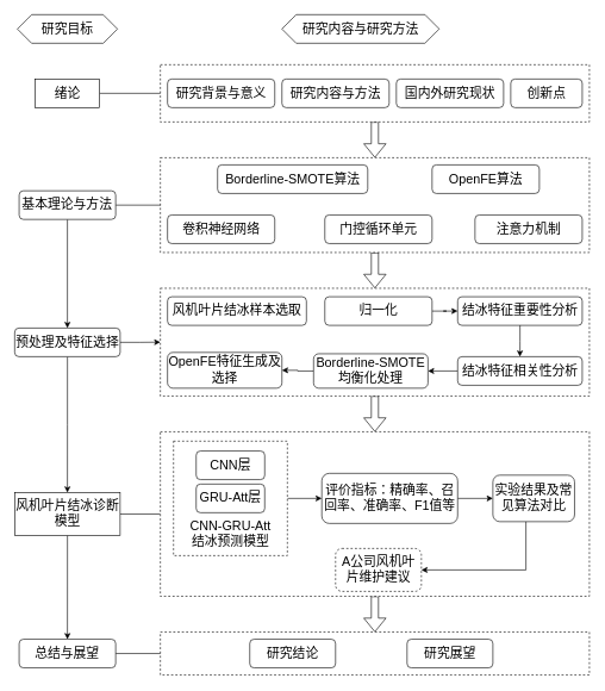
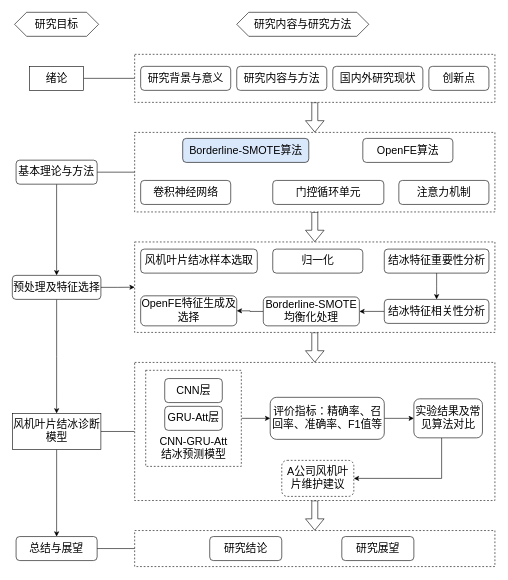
  <mxCell id="0" />
  <mxCell id="1" parent="0" />
  <mxCell id="2" style="edgeStyle=orthogonalEdgeStyle;rounded=0;orthogonalLoop=1;jettySize=auto;html=1;entryX=0.5;entryY=0;entryDx=0;entryDy=0;shape=flexArrow;" parent="1" source="3" target="6" edge="1"><mxGeometry relative="1" as="geometry" /></mxCell>
  <mxCell id="3" value="" style="rounded=0;whiteSpace=wrap;html=1;dashed=1;" parent="1" vertex="1"><mxGeometry x="223.75" y="402.5" width="600" height="150.63" as="geometry" /></mxCell>
  <mxCell id="4" style="edgeStyle=orthogonalEdgeStyle;rounded=0;orthogonalLoop=1;jettySize=auto;html=1;shape=flexArrow;" parent="1" source="6" target="9" edge="1"><mxGeometry relative="1" as="geometry" /></mxCell>
  <mxCell id="5" style="edgeStyle=orthogonalEdgeStyle;rounded=0;orthogonalLoop=1;jettySize=auto;html=1;entryX=1;entryY=0.5;entryDx=0;entryDy=0;endArrow=none;endFill=0;" parent="1" source="6" target="42" edge="1"><mxGeometry relative="1" as="geometry" /></mxCell>
  <mxCell id="6" value="" style="rounded=0;whiteSpace=wrap;html=1;dashed=1;" parent="1" vertex="1"><mxGeometry x="223.75" y="603.13" width="600" height="230" as="geometry" /></mxCell>
  <mxCell id="7" style="edgeStyle=orthogonalEdgeStyle;rounded=0;orthogonalLoop=1;jettySize=auto;html=1;" parent="1" source="8" target="45" edge="1"><mxGeometry relative="1" as="geometry" /></mxCell>
  <mxCell id="8" value="" style="rounded=0;whiteSpace=wrap;html=1;dashed=1;" parent="1" vertex="1"><mxGeometry x="242.13" y="616.26" width="159.25" height="160" as="geometry" /></mxCell>
  <mxCell id="9" value="" style="rounded=0;whiteSpace=wrap;html=1;dashed=1;" parent="1" vertex="1"><mxGeometry x="223.75" y="883.13" width="600" height="60" as="geometry" /></mxCell>
  <mxCell id="10" style="edgeStyle=orthogonalEdgeStyle;rounded=0;orthogonalLoop=1;jettySize=auto;html=1;entryX=0.5;entryY=0;entryDx=0;entryDy=0;shape=flexArrow;" parent="1" source="11" target="3" edge="1"><mxGeometry relative="1" as="geometry" /></mxCell>
  <mxCell id="11" value="" style="rounded=0;whiteSpace=wrap;html=1;dashed=1;" parent="1" vertex="1"><mxGeometry x="223.75" y="220" width="600" height="132.5" as="geometry" /></mxCell>
  <mxCell id="12" style="edgeStyle=orthogonalEdgeStyle;rounded=0;orthogonalLoop=1;jettySize=auto;html=1;entryX=0.5;entryY=0;entryDx=0;entryDy=0;shape=flexArrow;" parent="1" source="13" target="11" edge="1"><mxGeometry relative="1" as="geometry" /></mxCell>
  <mxCell id="13" value="" style="rounded=0;whiteSpace=wrap;html=1;dashed=1;" parent="1" vertex="1"><mxGeometry x="223.75" y="90" width="600" height="80" as="geometry" /></mxCell>
  <mxCell id="14" value="&lt;font style=&quot;font-size: 18px;&quot;&gt;研究目标&lt;/font&gt;" style="shape=hexagon;perimeter=hexagonPerimeter2;whiteSpace=wrap;html=1;fixedSize=1;" parent="1" vertex="1"><mxGeometry x="23.75" y="20" width="140" height="40" as="geometry" /></mxCell>
  <mxCell id="15" value="&lt;font style=&quot;font-size: 18px;&quot;&gt;研究内容与研究方法&lt;/font&gt;" style="shape=hexagon;perimeter=hexagonPerimeter2;whiteSpace=wrap;html=1;fixedSize=1;" parent="1" vertex="1"><mxGeometry x="393.75" y="20" width="220" height="40" as="geometry" /></mxCell>
  <mxCell id="16" style="edgeStyle=orthogonalEdgeStyle;rounded=0;orthogonalLoop=1;jettySize=auto;html=1;entryX=0;entryY=0.5;entryDx=0;entryDy=0;endArrow=none;endFill=0;" parent="1" source="17" target="13" edge="1"><mxGeometry relative="1" as="geometry" /></mxCell>
  <mxCell id="17" value="&lt;font style=&quot;font-size: 18px;&quot;&gt;绪论&lt;/font&gt;" style="whiteSpace=wrap;html=1;rounded=0;" parent="1" vertex="1"><mxGeometry x="48.75" y="110" width="90" height="40" as="geometry" /></mxCell>
  <mxCell id="18" value="&lt;font style=&quot;font-size: 18px;&quot;&gt;研究背景与意义&lt;/font&gt;" style="rounded=1;whiteSpace=wrap;html=1;" parent="1" vertex="1"><mxGeometry x="233.75" y="110" width="150" height="40" as="geometry" /></mxCell>
  <mxCell id="19" value="&lt;font style=&quot;font-size: 18px;&quot;&gt;研究内容与方法&lt;/font&gt;" style="rounded=1;whiteSpace=wrap;html=1;" parent="1" vertex="1"><mxGeometry x="393.75" y="110" width="150" height="40" as="geometry" /></mxCell>
  <mxCell id="20" value="&lt;font style=&quot;font-size: 18px;&quot;&gt;国内外研究现状&lt;/font&gt;" style="rounded=1;whiteSpace=wrap;html=1;" parent="1" vertex="1"><mxGeometry x="553.75" y="110" width="150" height="40" as="geometry" /></mxCell>
  <mxCell id="21" value="&lt;font style=&quot;font-size: 18px;&quot;&gt;创新点&lt;/font&gt;" style="rounded=1;whiteSpace=wrap;html=1;" parent="1" vertex="1"><mxGeometry x="713.75" y="110" width="100" height="40" as="geometry" /></mxCell>
  <mxCell id="22" style="edgeStyle=orthogonalEdgeStyle;rounded=0;orthogonalLoop=1;jettySize=auto;html=1;entryX=0.5;entryY=0;entryDx=0;entryDy=0;" parent="1" source="24" target="32" edge="1"><mxGeometry relative="1" as="geometry" /></mxCell>
  <mxCell id="23" style="edgeStyle=orthogonalEdgeStyle;rounded=0;orthogonalLoop=1;jettySize=auto;html=1;entryX=0;entryY=0.5;entryDx=0;entryDy=0;endArrow=none;endFill=0;" parent="1" source="24" target="11" edge="1"><mxGeometry relative="1" as="geometry" /></mxCell>
  <mxCell id="24" value="&lt;font style=&quot;font-size: 18px;&quot;&gt;基本理论与方法&lt;/font&gt;" style="rounded=1;whiteSpace=wrap;html=1;" parent="1" vertex="1"><mxGeometry x="26.25" y="266.25" width="135" height="40" as="geometry" /></mxCell>
- <mxCell id="25" value="&lt;font style=&quot;font-size: 18px;&quot;&gt;Borderline-SMOTE算法&lt;/font&gt;" style="rounded=1;whiteSpace=wrap;html=1;" parent="1" vertex="1"><mxGeometry x="303.75" y="230" width="210" height="40" as="geometry" /></mxCell>
+ <mxCell id="25" value="&lt;font style=&quot;font-size: 18px;&quot;&gt;Borderline-SMOTE算法&lt;/font&gt;" style="rounded=1;whiteSpace=wrap;html=1;fillColor=#dae8fc;" parent="1" vertex="1"><mxGeometry x="303.75" y="230" width="210" height="40" as="geometry" /></mxCell>
  <mxCell id="26" value="&lt;font style=&quot;font-size: 18px;&quot;&gt;OpenFE算法&lt;/font&gt;" style="rounded=1;whiteSpace=wrap;html=1;" parent="1" vertex="1"><mxGeometry x="603.75" y="230" width="150" height="40" as="geometry" /></mxCell>
  <mxCell id="27" value="&lt;span style=&quot;font-size: 18px;&quot;&gt;卷积神经网络&lt;/span&gt;" style="rounded=1;whiteSpace=wrap;html=1;" parent="1" vertex="1"><mxGeometry x="233.75" y="300" width="150" height="40" as="geometry" /></mxCell>
- <mxCell id="28" value="&lt;span style=&quot;font-size: 18px;&quot;&gt;门控循环单元&lt;/span&gt;" style="rounded=1;whiteSpace=wrap;html=1;" parent="1" vertex="1"><mxGeometry x="453.75" y="300" width="150" height="40" as="geometry" /></mxCell>
+ <mxCell id="28" value="&lt;span style=&quot;font-size: 18px;&quot;&gt;门控循环单元&lt;/span&gt;" style="rounded=1;whiteSpace=wrap;html=1;" parent="1" vertex="1"><mxGeometry x="453.75" y="300" width="185" height="40" as="geometry" /></mxCell>
  <mxCell id="29" value="&lt;span style=&quot;font-size: 18px;&quot;&gt;注意力机制&lt;/span&gt;" style="rounded=1;whiteSpace=wrap;html=1;" parent="1" vertex="1"><mxGeometry x="663.75" y="300" width="150" height="40" as="geometry" /></mxCell>
  <mxCell id="30" style="edgeStyle=orthogonalEdgeStyle;rounded=0;orthogonalLoop=1;jettySize=auto;html=1;entryX=0.5;entryY=0;entryDx=0;entryDy=0;" parent="1" source="32" target="42" edge="1"><mxGeometry relative="1" as="geometry" /></mxCell>
  <mxCell id="31" style="edgeStyle=orthogonalEdgeStyle;rounded=0;orthogonalLoop=1;jettySize=auto;html=1;entryX=0;entryY=0.5;entryDx=0;entryDy=0;" parent="1" source="32" target="3" edge="1"><mxGeometry relative="1" as="geometry" /></mxCell>
  <mxCell id="32" value="&lt;font style=&quot;font-size: 18px;&quot;&gt;预处理及特征选择&lt;/font&gt;" style="rounded=1;whiteSpace=wrap;html=1;" parent="1" vertex="1"><mxGeometry x="20" y="458.13" width="147.5" height="40" as="geometry" /></mxCell>
  <mxCell id="33" value="&lt;span style=&quot;font-size: 18px;&quot;&gt;风机叶片结冰样本选取&lt;/span&gt;" style="rounded=1;whiteSpace=wrap;html=1;" parent="1" vertex="1"><mxGeometry x="233.75" y="414.37" width="194.25" height="40" as="geometry" /></mxCell>
- <mxCell id="34" style="edgeStyle=orthogonalEdgeStyle;rounded=0;orthogonalLoop=1;jettySize=auto;html=1;" parent="1" source="35" target="40" edge="1"><mxGeometry relative="1" as="geometry" /></mxCell>
  <mxCell id="35" value="&lt;span style=&quot;font-size: 18px;&quot;&gt;归一化&lt;/span&gt;" style="rounded=1;whiteSpace=wrap;html=1;" parent="1" vertex="1"><mxGeometry x="453.75" y="414.37" width="150" height="40" as="geometry" /></mxCell>
  <mxCell id="36" style="edgeStyle=orthogonalEdgeStyle;rounded=0;orthogonalLoop=1;jettySize=auto;html=1;entryX=1;entryY=0.5;entryDx=0;entryDy=0;" parent="1" source="37" target="53" edge="1"><mxGeometry relative="1" as="geometry" /></mxCell>
  <mxCell id="37" value="&lt;font style=&quot;font-size: 18px;&quot;&gt;结冰特征相关性分析&lt;/font&gt;" style="rounded=1;whiteSpace=wrap;html=1;" parent="1" vertex="1"><mxGeometry x="639.5" y="498.13" width="174.25" height="40" as="geometry" /></mxCell>
  <mxCell id="38" value="&lt;span style=&quot;font-size: 18px;&quot;&gt;OpenFE特征生成及选择&lt;/span&gt;" style="rounded=1;whiteSpace=wrap;html=1;" parent="1" vertex="1"><mxGeometry x="233.75" y="492.2" width="160" height="50" as="geometry" /></mxCell>
  <mxCell id="39" style="edgeStyle=orthogonalEdgeStyle;rounded=0;orthogonalLoop=1;jettySize=auto;html=1;entryX=0.5;entryY=0;entryDx=0;entryDy=0;" parent="1" source="40" target="37" edge="1"><mxGeometry relative="1" as="geometry" /></mxCell>
  <mxCell id="40" value="&lt;font style=&quot;font-size: 18px;&quot;&gt;结冰特征重要性分析&lt;/font&gt;" style="rounded=1;whiteSpace=wrap;html=1;" parent="1" vertex="1"><mxGeometry x="639.5" y="414.37" width="174.25" height="40" as="geometry" /></mxCell>
  <mxCell id="41" style="edgeStyle=orthogonalEdgeStyle;rounded=0;orthogonalLoop=1;jettySize=auto;html=1;entryX=0.5;entryY=0;entryDx=0;entryDy=0;" parent="1" source="42" target="49" edge="1"><mxGeometry relative="1" as="geometry" /></mxCell>
  <mxCell id="42" value="&lt;font style=&quot;font-size: 18px;&quot;&gt;风机叶片结冰诊断模型&lt;/font&gt;" style="whiteSpace=wrap;html=1;rounded=0;" parent="1" vertex="1"><mxGeometry x="20" y="688.13" width="147.5" height="60" as="geometry" /></mxCell>
  <mxCell id="43" value="&lt;span style=&quot;font-size: 18px;&quot;&gt;GRU-Att层&lt;/span&gt;" style="rounded=1;whiteSpace=wrap;html=1;" parent="1" vertex="1"><mxGeometry x="273.82" y="676.26" width="95.87" height="40" as="geometry" /></mxCell>
  <mxCell id="44" style="edgeStyle=orthogonalEdgeStyle;rounded=0;orthogonalLoop=1;jettySize=auto;html=1;entryX=0;entryY=0.5;entryDx=0;entryDy=0;" parent="1" source="45" target="47" edge="1"><mxGeometry relative="1" as="geometry" /></mxCell>
  <mxCell id="45" value="&lt;span style=&quot;font-size: 18px;&quot;&gt;评价指标：精确率、召回率、准确率、F1值等&lt;/span&gt;" style="rounded=1;whiteSpace=wrap;html=1;" parent="1" vertex="1"><mxGeometry x="449.5" y="661.26" width="190" height="70" as="geometry" /></mxCell>
  <mxCell id="46" style="edgeStyle=orthogonalEdgeStyle;rounded=0;orthogonalLoop=1;jettySize=auto;html=1;entryX=1;entryY=0.5;entryDx=0;entryDy=0;" parent="1" source="47" target="56" edge="1"><mxGeometry relative="1" as="geometry"><Array as="points"><mxPoint x="735" y="796.26" /></Array></mxGeometry></mxCell>
  <mxCell id="47" value="&lt;span style=&quot;font-size: 18px;&quot;&gt;实验结果及常见算法对比&lt;/span&gt;" style="rounded=1;whiteSpace=wrap;html=1;" parent="1" vertex="1"><mxGeometry x="688.75" y="663.76" width="114.25" height="65" as="geometry" /></mxCell>
  <mxCell id="48" style="edgeStyle=orthogonalEdgeStyle;rounded=0;orthogonalLoop=1;jettySize=auto;html=1;entryX=0;entryY=0.5;entryDx=0;entryDy=0;endArrow=none;endFill=0;" parent="1" source="49" target="9" edge="1"><mxGeometry relative="1" as="geometry" /></mxCell>
  <mxCell id="49" value="&lt;font style=&quot;font-size: 18px;&quot;&gt;总结与展望&lt;/font&gt;" style="rounded=1;whiteSpace=wrap;html=1;" parent="1" vertex="1"><mxGeometry x="26.25" y="893.13" width="135" height="40" as="geometry" /></mxCell>
  <mxCell id="50" value="&lt;span style=&quot;font-size: 18px;&quot;&gt;研究结论&lt;/span&gt;" style="rounded=1;whiteSpace=wrap;html=1;" parent="1" vertex="1"><mxGeometry x="348.75" y="893.13" width="120" height="40" as="geometry" /></mxCell>
  <mxCell id="51" value="&lt;span style=&quot;font-size: 18px;&quot;&gt;研究展望&lt;/span&gt;" style="rounded=1;whiteSpace=wrap;html=1;" parent="1" vertex="1"><mxGeometry x="568.75" y="893.13" width="120" height="40" as="geometry" /></mxCell>
  <mxCell id="52" style="edgeStyle=orthogonalEdgeStyle;rounded=0;orthogonalLoop=1;jettySize=auto;html=1;" parent="1" source="53" target="38" edge="1"><mxGeometry relative="1" as="geometry" /></mxCell>
  <mxCell id="53" value="&lt;font style=&quot;font-size: 18px;&quot;&gt;Borderline-SMOTE均衡化处理&lt;/font&gt;" style="rounded=1;whiteSpace=wrap;html=1;" parent="1" vertex="1"><mxGeometry x="438" y="494.07" width="160" height="48.13" as="geometry" /></mxCell>
  <mxCell id="54" value="&lt;span style=&quot;font-size: 18px;&quot;&gt;CNN层&lt;/span&gt;" style="rounded=1;whiteSpace=wrap;html=1;" parent="1" vertex="1"><mxGeometry x="273.82" y="630" width="95.87" height="40" as="geometry" /></mxCell>
  <mxCell id="55" value="&lt;span style=&quot;font-size: 18px;&quot;&gt;CNN-GRU-Att结冰预测模型&lt;/span&gt;" style="rounded=1;whiteSpace=wrap;html=1;opacity=0;" parent="1" vertex="1"><mxGeometry x="255.66" y="726.26" width="132.19" height="40" as="geometry" /></mxCell>
  <mxCell id="56" value="&lt;span style=&quot;font-size: 18px;&quot;&gt;A公司风机叶片维护建议&lt;/span&gt;" style="rounded=1;whiteSpace=wrap;html=1;dashed=1;" parent="1" vertex="1"><mxGeometry x="468.75" y="766.26" width="120" height="60" as="geometry" /></mxCell>
